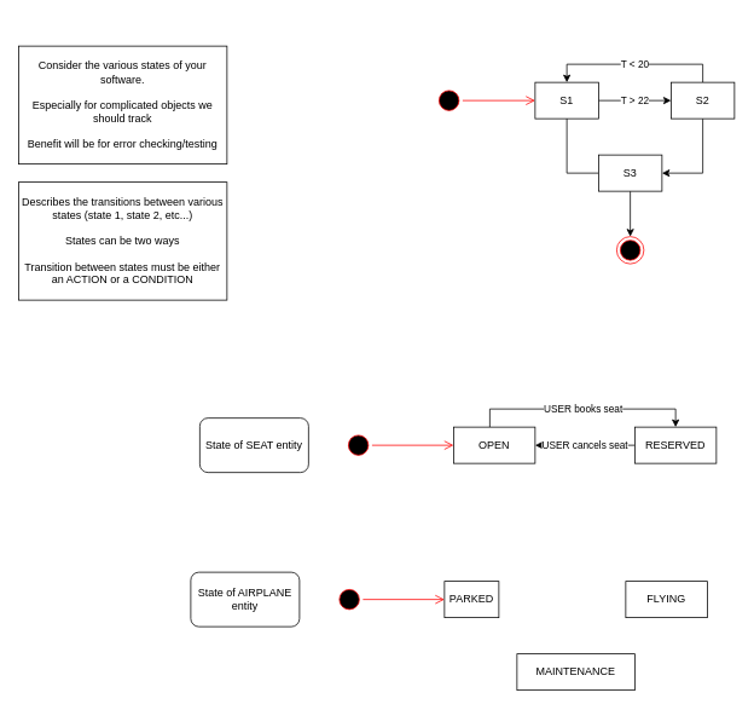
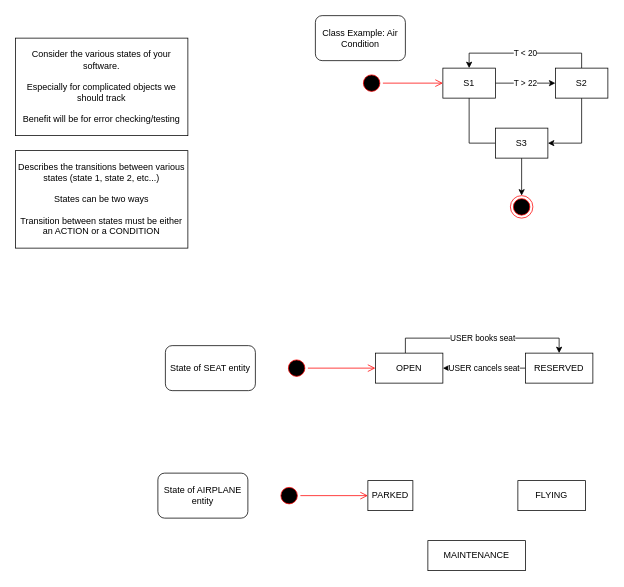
  <mxCell id="0" />
  <mxCell id="1" parent="0" />
  <mxCell id="2" value="Consider the various states of your software.&lt;br&gt;&lt;br&gt;Especially for complicated objects we should track&lt;br&gt;&lt;br&gt;Benefit will be for error checking/testing" style="rounded=0;whiteSpace=wrap;html=1;" vertex="1" parent="1"><mxGeometry x="20" y="50" width="230" height="130" as="geometry" /></mxCell>
  <mxCell id="3" value="Describes the transitions between various states (state 1, state 2, etc...)&lt;br&gt;&lt;br&gt;States can be two ways&lt;br&gt;&lt;br&gt;Transition between states must be either an ACTION or a CONDITION" style="rounded=0;whiteSpace=wrap;html=1;" vertex="1" parent="1"><mxGeometry x="20" y="200" width="230" height="130" as="geometry" /></mxCell>
  <mxCell id="4" value="T &amp;gt; 22" style="edgeStyle=orthogonalEdgeStyle;rounded=0;orthogonalLoop=1;jettySize=auto;html=1;" edge="1" parent="1" source="5" target="8"><mxGeometry relative="1" as="geometry" /></mxCell>
  <mxCell id="5" value="S1" style="rounded=0;whiteSpace=wrap;html=1;" vertex="1" parent="1"><mxGeometry x="590" y="90" width="70" height="40" as="geometry" /></mxCell>
  <mxCell id="6" value="T &amp;lt; 20" style="edgeStyle=orthogonalEdgeStyle;rounded=0;orthogonalLoop=1;jettySize=auto;html=1;entryX=0.5;entryY=0;entryDx=0;entryDy=0;" edge="1" parent="1" source="8" target="5"><mxGeometry relative="1" as="geometry"><Array as="points"><mxPoint x="775" y="70" /><mxPoint x="625" y="70" /></Array></mxGeometry></mxCell>
  <mxCell id="7" style="edgeStyle=orthogonalEdgeStyle;rounded=0;orthogonalLoop=1;jettySize=auto;html=1;entryX=1;entryY=0.5;entryDx=0;entryDy=0;" edge="1" parent="1" source="8" target="11"><mxGeometry relative="1" as="geometry"><Array as="points"><mxPoint x="775" y="190" /></Array></mxGeometry></mxCell>
  <mxCell id="8" value="S2" style="rounded=0;whiteSpace=wrap;html=1;" vertex="1" parent="1"><mxGeometry x="740" y="90" width="70" height="40" as="geometry" /></mxCell>
  <mxCell id="9" style="edgeStyle=orthogonalEdgeStyle;rounded=0;orthogonalLoop=1;jettySize=auto;html=1;entryX=0.5;entryY=1;entryDx=0;entryDy=0;endArrow=none;" edge="1" parent="1" source="11" target="5"><mxGeometry relative="1" as="geometry"><Array as="points"><mxPoint x="625" y="190" /></Array></mxGeometry></mxCell>
  <mxCell id="10" style="edgeStyle=orthogonalEdgeStyle;rounded=0;orthogonalLoop=1;jettySize=auto;html=1;entryX=0.5;entryY=0;entryDx=0;entryDy=0;" edge="1" parent="1" source="11" target="20"><mxGeometry relative="1" as="geometry" /></mxCell>
  <mxCell id="11" value="S3" style="rounded=0;whiteSpace=wrap;html=1;" vertex="1" parent="1"><mxGeometry x="660" y="170" width="70" height="40" as="geometry" /></mxCell>
+ <mxCell id="12" value="Class Example: Air Condition" style="rounded=1;whiteSpace=wrap;html=1;" vertex="1" parent="1"><mxGeometry x="420" y="20" width="120" height="60" as="geometry" /></mxCell>
  <mxCell id="13" value="State of SEAT entity" style="rounded=1;whiteSpace=wrap;html=1;" vertex="1" parent="1"><mxGeometry x="220" y="460" width="120" height="60" as="geometry" /></mxCell>
  <mxCell id="14" value="USER cancels seat" style="edgeStyle=orthogonalEdgeStyle;rounded=0;orthogonalLoop=1;jettySize=auto;html=1;" edge="1" parent="1" source="15" target="17"><mxGeometry relative="1" as="geometry" /></mxCell>
  <mxCell id="15" value="RESERVED" style="rounded=0;whiteSpace=wrap;html=1;" vertex="1" parent="1"><mxGeometry x="700" y="470" width="90" height="40" as="geometry" /></mxCell>
  <mxCell id="16" value="USER books seat" style="edgeStyle=orthogonalEdgeStyle;rounded=0;orthogonalLoop=1;jettySize=auto;html=1;entryX=0.5;entryY=0;entryDx=0;entryDy=0;" edge="1" parent="1" source="17" target="15"><mxGeometry relative="1" as="geometry"><Array as="points"><mxPoint x="540" y="450" /><mxPoint x="745" y="450" /></Array></mxGeometry></mxCell>
  <mxCell id="17" value="OPEN" style="rounded=0;whiteSpace=wrap;html=1;" vertex="1" parent="1"><mxGeometry x="500" y="470" width="90" height="40" as="geometry" /></mxCell>
  <mxCell id="18" value="" style="ellipse;html=1;shape=startState;fillColor=#000000;strokeColor=#ff0000;" vertex="1" parent="1"><mxGeometry x="480" y="95" width="30" height="30" as="geometry" /></mxCell>
  <mxCell id="19" value="" style="edgeStyle=orthogonalEdgeStyle;html=1;verticalAlign=bottom;endArrow=open;endSize=8;strokeColor=#ff0000;rounded=0;entryX=0;entryY=0.5;entryDx=0;entryDy=0;" edge="1" source="18" parent="1" target="5"><mxGeometry relative="1" as="geometry"><mxPoint x="415" y="260" as="targetPoint" /></mxGeometry></mxCell>
  <mxCell id="20" value="" style="ellipse;html=1;shape=endState;fillColor=#000000;strokeColor=#ff0000;" vertex="1" parent="1"><mxGeometry x="680" y="260" width="30" height="30" as="geometry" /></mxCell>
  <mxCell id="21" value="" style="ellipse;html=1;shape=startState;fillColor=#000000;strokeColor=#ff0000;" vertex="1" parent="1"><mxGeometry x="380" y="475" width="30" height="30" as="geometry" /></mxCell>
  <mxCell id="22" value="" style="edgeStyle=orthogonalEdgeStyle;html=1;verticalAlign=bottom;endArrow=open;endSize=8;strokeColor=#ff0000;rounded=0;entryX=0;entryY=0.5;entryDx=0;entryDy=0;" edge="1" source="21" parent="1" target="17"><mxGeometry relative="1" as="geometry"><mxPoint x="455" y="480" as="targetPoint" /></mxGeometry></mxCell>
  <mxCell id="23" value="State of AIRPLANE entity" style="rounded=1;whiteSpace=wrap;html=1;" vertex="1" parent="1"><mxGeometry x="210" y="630" width="120" height="60" as="geometry" /></mxCell>
  <mxCell id="24" value="FLYING" style="rounded=0;whiteSpace=wrap;html=1;" vertex="1" parent="1"><mxGeometry x="690" y="640" width="90" height="40" as="geometry" /></mxCell>
  <mxCell id="25" value="PARKED" style="rounded=0;whiteSpace=wrap;html=1;" vertex="1" parent="1"><mxGeometry x="490" y="640" width="60" height="40" as="geometry" /></mxCell>
  <mxCell id="26" value="" style="ellipse;html=1;shape=startState;fillColor=#000000;strokeColor=#ff0000;" vertex="1" parent="1"><mxGeometry x="370" y="645" width="30" height="30" as="geometry" /></mxCell>
  <mxCell id="27" value="" style="edgeStyle=orthogonalEdgeStyle;html=1;verticalAlign=bottom;endArrow=open;endSize=8;strokeColor=#ff0000;rounded=0;entryX=0;entryY=0.5;entryDx=0;entryDy=0;" edge="1" parent="1" source="26" target="25"><mxGeometry relative="1" as="geometry"><mxPoint x="445" y="650" as="targetPoint" /></mxGeometry></mxCell>
  <mxCell id="28" value="MAINTENANCE" style="rounded=0;whiteSpace=wrap;html=1;" vertex="1" parent="1"><mxGeometry x="570" y="720" width="130" height="40" as="geometry" /></mxCell>
